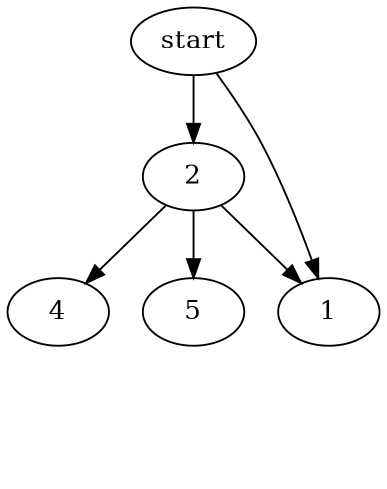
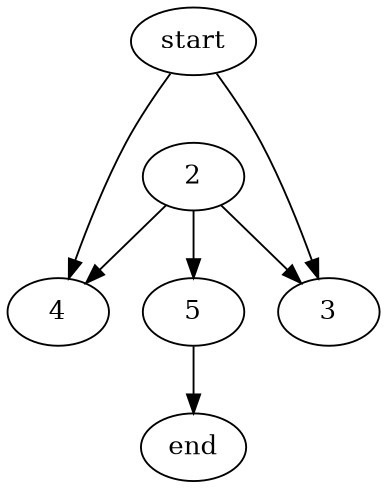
  digraph {
    2
    4
-   3 [label=1]
+   3
    5
+   end
    start
    2 -> 4
    2 -> 3
    2 -> 5
-   start -> 2
+   5 -> end
+   start -> 4
    start -> 3
  }
